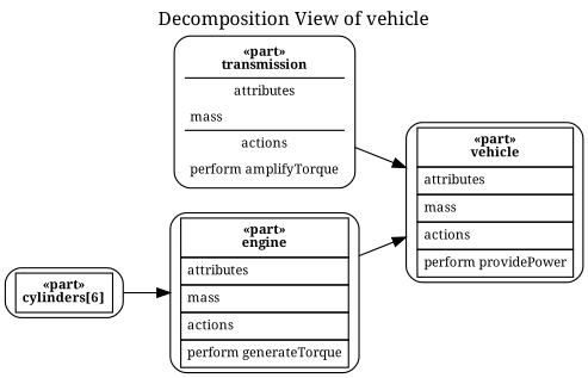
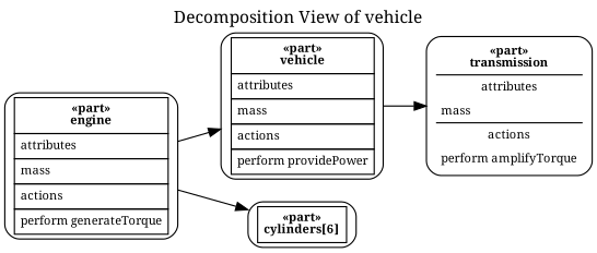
  digraph {
    fontname="Noto Serif"
    label="Decomposition View of vehicle"
    labelloc=t
    rankdir=LR
    node [fontname="Noto Serif" fontsize=10 shape=record style=rounded]
    edge [fontname="Noto Serif"]
    n1 [label=<<table border="0" cellborder="1" cellspacing="0" cellpadding="4">     <tr><td colspan="1"><b>«part»<br/>vehicle</b></td></tr>     <tr><td align="left">attributes</td></tr>     <tr><td align="left">mass</td></tr>     <tr><td align="left">actions</td></tr>     <tr><td align="left">perform providePower</td></tr>     </table>>]
    n2 [label=<<table border="0" cellborder="0" cellspacing="0" cellpadding="4">     <tr><td colspan="1"><b>«part»<br/>transmission</b></td></tr>     <tr><td align="center" border="1" sides="T">attributes</td></tr>     <tr >     <td align="left">mass</td></tr>     <tr><td align="center" border="1" sides="T">actions</td></tr>     <tr><td align="left">perform amplifyTorque</td></tr>     </table>>]
    n3 [label=<<table border="0" cellborder="1" cellspacing="0" cellpadding="4">     <tr><td colspan="1"><b>«part»<br/>engine</b></td></tr>     <tr><td align="left">attributes</td></tr>     <tr><td align="left">mass</td></tr>     <tr><td align="left">actions</td></tr>     <tr><td align="left">perform generateTorque</td></tr>     </table>>]
    n4 [label=<<table border="0" cellborder="1" cellspacing="0" cellpadding="4">     <tr><td colspan="1"><b>«part»<br/>cylinders[6]</b></td></tr>     </table>>]
-   n2 -> n1
+   n1 -> n2
    n3 -> n1
-   n4 -> n3
+   n3 -> n4
  }
